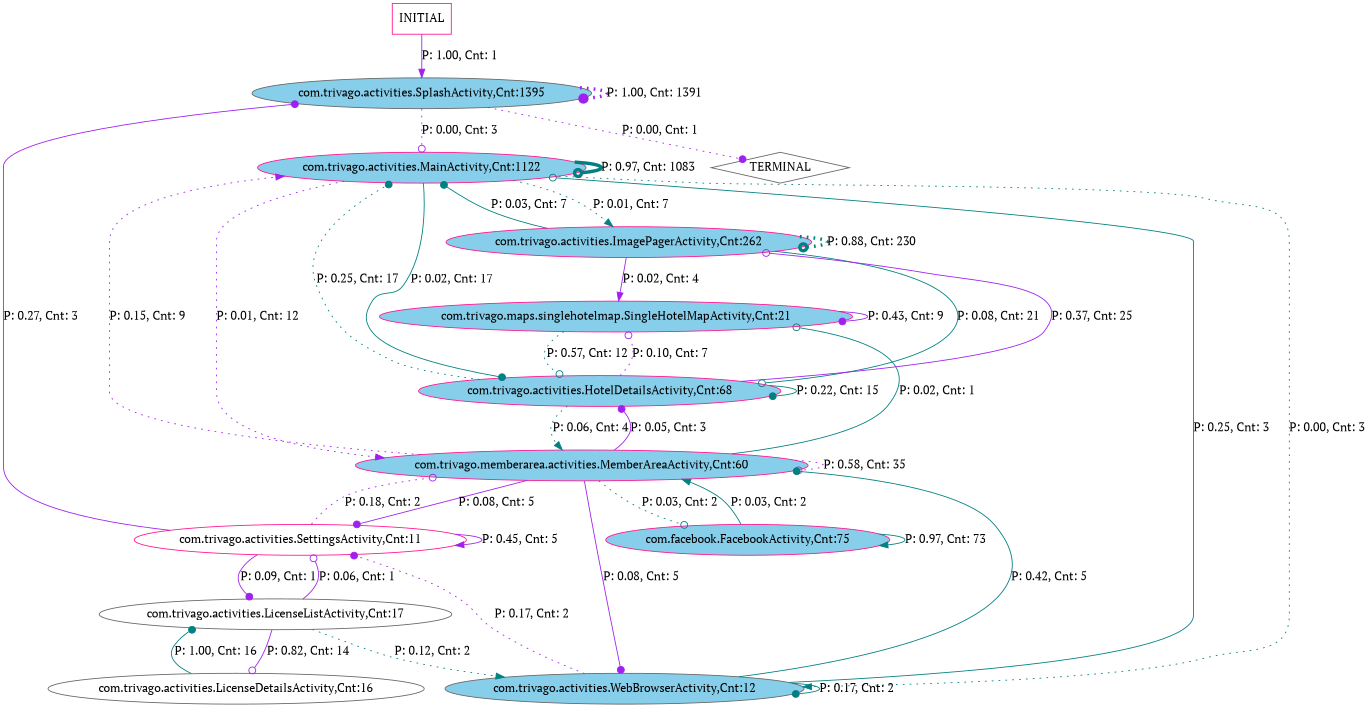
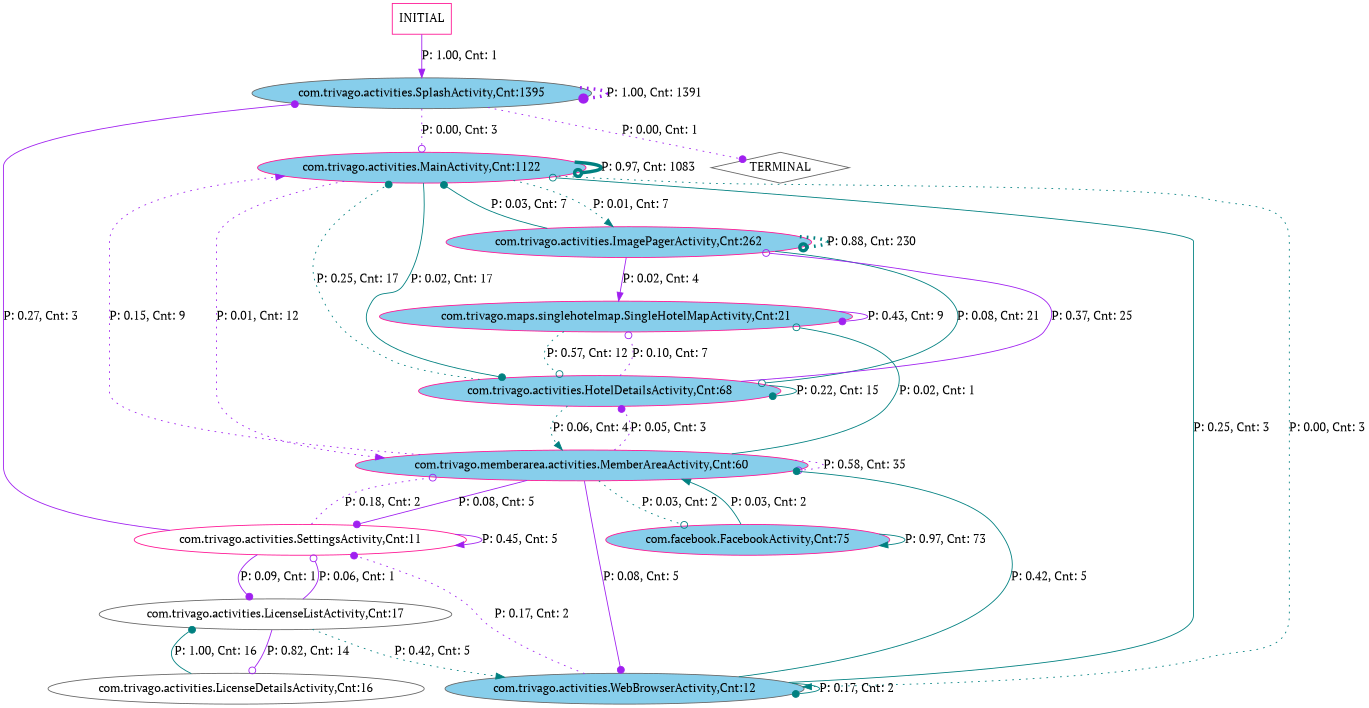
  digraph {
    fontname="PT Serif"
    node [color=deeppink fillcolor=skyblue fontname="PT Serif" style=filled]
    edge [arrowhead=dot color=purple fontname="PT Serif" style=solid]
    n1 [color=gray40 label="com.trivago.activities.SplashActivity,Cnt:1395"]
    n2 [label="com.trivago.activities.MainActivity,Cnt:1122"]
    n3 [color=gray40 fillcolor=white label=TERMINAL shape=diamond]
    n4 [label="com.trivago.activities.ImagePagerActivity,Cnt:262"]
    n5 [label="com.trivago.activities.HotelDetailsActivity,Cnt:68"]
    n6 [label="com.trivago.memberarea.activities.MemberAreaActivity,Cnt:60"]
    n7 [color=gray40 label="com.trivago.activities.WebBrowserActivity,Cnt:12"]
    n8 [label="com.trivago.maps.singlehotelmap.SingleHotelMapActivity,Cnt:21"]
    n9 [label="com.facebook.FacebookActivity,Cnt:75"]
    n10 [fillcolor=white label="com.trivago.activities.SettingsActivity,Cnt:11"]
    n11 [color=gray40 fillcolor=white label="com.trivago.activities.LicenseListActivity,Cnt:17"]
    n12 [color=gray40 fillcolor=white label="com.trivago.activities.LicenseDetailsActivity,Cnt:16"]
    n13 [fillcolor=white label=INITIAL shape=box]
    n1 -> n1 [label="P: 1.00, Cnt: 1391" penwidth=4 style=dotted]
    n1 -> n2 [arrowhead=odot label="P: 0.00, Cnt: 3" style=dotted]
    n1 -> n3 [label="P: 0.00, Cnt: 1" style=dotted]
    n2 -> n2 [arrowhead=odot color=teal label="P: 0.97, Cnt: 1083" penwidth=4]
    n2 -> n4 [arrowhead=normal color=teal label="P: 0.01, Cnt: 7" style=dotted]
    n2 -> n5 [color=teal label="P: 0.02, Cnt: 17"]
    n2 -> n6 [arrowhead=normal label="P: 0.01, Cnt: 12" style=dotted]
    n2 -> n7 [arrowhead=normal color=teal label="P: 0.00, Cnt: 3" style=dotted]
    n4 -> n2 [color=teal label="P: 0.03, Cnt: 7"]
    n4 -> n4 [arrowhead=odot color=teal label="P: 0.88, Cnt: 230" penwidth=4 style=dotted]
    n4 -> n5 [arrowhead=odot color=teal label="P: 0.08, Cnt: 21"]
    n4 -> n8 [arrowhead=normal label="P: 0.02, Cnt: 4"]
    n5 -> n2 [color=teal label="P: 0.25, Cnt: 17" style=dotted]
    n5 -> n4 [arrowhead=odot label="P: 0.37, Cnt: 25"]
    n5 -> n5 [color=teal label="P: 0.22, Cnt: 15"]
    n5 -> n6 [arrowhead=normal color=teal label="P: 0.06, Cnt: 4" style=dotted]
    n5 -> n8 [arrowhead=odot label="P: 0.10, Cnt: 7" style=dotted]
    n6 -> n2 [arrowhead=normal label="P: 0.15, Cnt: 9" style=dotted]
-   n6 -> n5 [label="P: 0.05, Cnt: 3"]
+   n6 -> n5 [label="P: 0.05, Cnt: 3" style=dotted]
    n6 -> n6 [arrowhead=odot label="P: 0.58, Cnt: 35" style=dotted]
    n6 -> n7 [label="P: 0.08, Cnt: 5"]
    n6 -> n8 [arrowhead=odot color=teal label="P: 0.02, Cnt: 1"]
    n6 -> n9 [arrowhead=odot color=teal label="P: 0.03, Cnt: 2" style=dotted]
    n6 -> n10 [label="P: 0.08, Cnt: 5"]
    n7 -> n2 [arrowhead=odot color=teal label="P: 0.25, Cnt: 3"]
    n7 -> n6 [color=teal label="P: 0.42, Cnt: 5"]
    n7 -> n7 [color=teal label="P: 0.17, Cnt: 2"]
    n7 -> n10 [label="P: 0.17, Cnt: 2" style=dotted]
    n8 -> n5 [arrowhead=odot color=teal label="P: 0.57, Cnt: 12" style=dotted]
    n8 -> n8 [label="P: 0.43, Cnt: 9"]
    n9 -> n6 [arrowhead=normal color=teal label="P: 0.03, Cnt: 2"]
    n9 -> n9 [arrowhead=normal color=teal label="P: 0.97, Cnt: 73"]
    n10 -> n1 [label="P: 0.27, Cnt: 3"]
    n10 -> n6 [arrowhead=odot label="P: 0.18, Cnt: 2" style=dotted]
    n10 -> n10 [arrowhead=normal label="P: 0.45, Cnt: 5"]
    n10 -> n11 [label="P: 0.09, Cnt: 1"]
-   n11 -> n7 [arrowhead=normal color=teal label="P: 0.12, Cnt: 2" style=dotted]
+   n11 -> n7 [arrowhead=normal color=teal label="P: 0.42, Cnt: 5" style=dotted]
    n11 -> n10 [arrowhead=odot label="P: 0.06, Cnt: 1"]
    n11 -> n12 [arrowhead=odot label="P: 0.82, Cnt: 14"]
    n12 -> n11 [color=teal label="P: 1.00, Cnt: 16"]
    n13 -> n1 [arrowhead=normal label="P: 1.00, Cnt: 1"]
  }
